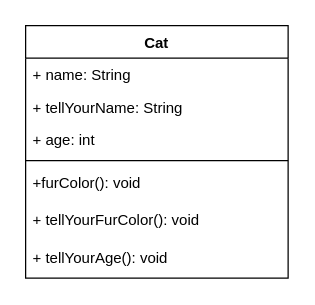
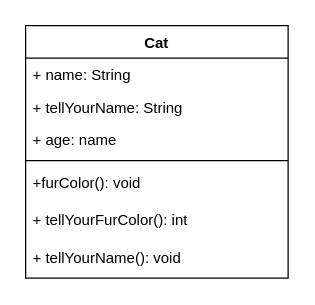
  <mxCell id="0" />
  <mxCell id="1" parent="0" />
  <mxCell id="2" value="Cat" style="swimlane;fontStyle=1;align=center;verticalAlign=top;childLayout=stackLayout;horizontal=1;startSize=26;horizontalStack=0;resizeParent=1;resizeParentMax=0;resizeLast=0;collapsible=1;marginBottom=0;" parent="1" vertex="1"><mxGeometry width="210" height="202" as="geometry" x="20" y="20"><mxRectangle x="270" y="90" width="50" height="26" as="alternateBounds" /></mxGeometry></mxCell>
  <mxCell id="3" value="+ name: String" style="text;strokeColor=none;fillColor=none;align=left;verticalAlign=top;spacingLeft=4;spacingRight=4;overflow=hidden;rotatable=0;points=[[0,0.5],[1,0.5]];portConstraint=eastwest;" parent="2" vertex="1"><mxGeometry y="26" width="210" height="26" as="geometry" /></mxCell>
  <mxCell id="4" value="+ tellYourName: String" style="text;strokeColor=none;fillColor=none;align=left;verticalAlign=top;spacingLeft=4;spacingRight=4;overflow=hidden;rotatable=0;points=[[0,0.5],[1,0.5]];portConstraint=eastwest;" parent="2" vertex="1"><mxGeometry y="52" width="210" height="26" as="geometry" /></mxCell>
- <mxCell id="5" value="+ age: int" style="text;strokeColor=none;fillColor=none;align=left;verticalAlign=top;spacingLeft=4;spacingRight=4;overflow=hidden;rotatable=0;points=[[0,0.5],[1,0.5]];portConstraint=eastwest;" parent="2" vertex="1"><mxGeometry y="78" width="210" height="26" as="geometry" /></mxCell>
+ <mxCell id="5" value="+ age: name" style="text;strokeColor=none;fillColor=none;align=left;verticalAlign=top;spacingLeft=4;spacingRight=4;overflow=hidden;rotatable=0;points=[[0,0.5],[1,0.5]];portConstraint=eastwest;" parent="2" vertex="1"><mxGeometry y="78" width="210" height="26" as="geometry" /></mxCell>
  <mxCell id="6" value="" style="line;strokeWidth=1;fillColor=none;align=left;verticalAlign=middle;spacingTop=-1;spacingLeft=3;spacingRight=3;rotatable=0;labelPosition=right;points=[];portConstraint=eastwest;" parent="2" vertex="1"><mxGeometry y="104" width="210" height="8" as="geometry" /></mxCell>
  <mxCell id="7" value="+furColor(): void" style="text;strokeColor=none;fillColor=none;align=left;verticalAlign=top;spacingLeft=4;spacingRight=4;overflow=hidden;rotatable=0;points=[[0,0.5],[1,0.5]];portConstraint=eastwest;" parent="2" vertex="1"><mxGeometry y="112" width="210" height="30" as="geometry" /></mxCell>
- <mxCell id="8" value="+ tellYourFurColor(): void" style="text;strokeColor=none;fillColor=none;align=left;verticalAlign=top;spacingLeft=4;spacingRight=4;overflow=hidden;rotatable=0;points=[[0,0.5],[1,0.5]];portConstraint=eastwest;" parent="2" vertex="1"><mxGeometry y="142" width="210" height="30" as="geometry" /></mxCell>
- <mxCell id="9" value="+ tellYourAge(): void" style="text;strokeColor=none;fillColor=none;align=left;verticalAlign=top;spacingLeft=4;spacingRight=4;overflow=hidden;rotatable=0;points=[[0,0.5],[1,0.5]];portConstraint=eastwest;" parent="2" vertex="1"><mxGeometry y="172" width="210" height="30" as="geometry" /></mxCell>
+ <mxCell id="8" value="+ tellYourFurColor(): int" style="text;strokeColor=none;fillColor=none;align=left;verticalAlign=top;spacingLeft=4;spacingRight=4;overflow=hidden;rotatable=0;points=[[0,0.5],[1,0.5]];portConstraint=eastwest;" parent="2" vertex="1"><mxGeometry y="142" width="210" height="30" as="geometry" /></mxCell>
+ <mxCell id="9" value="+ tellYourName(): void" style="text;strokeColor=none;fillColor=none;align=left;verticalAlign=top;spacingLeft=4;spacingRight=4;overflow=hidden;rotatable=0;points=[[0,0.5],[1,0.5]];portConstraint=eastwest;" parent="2" vertex="1"><mxGeometry y="172" width="210" height="30" as="geometry" /></mxCell>
